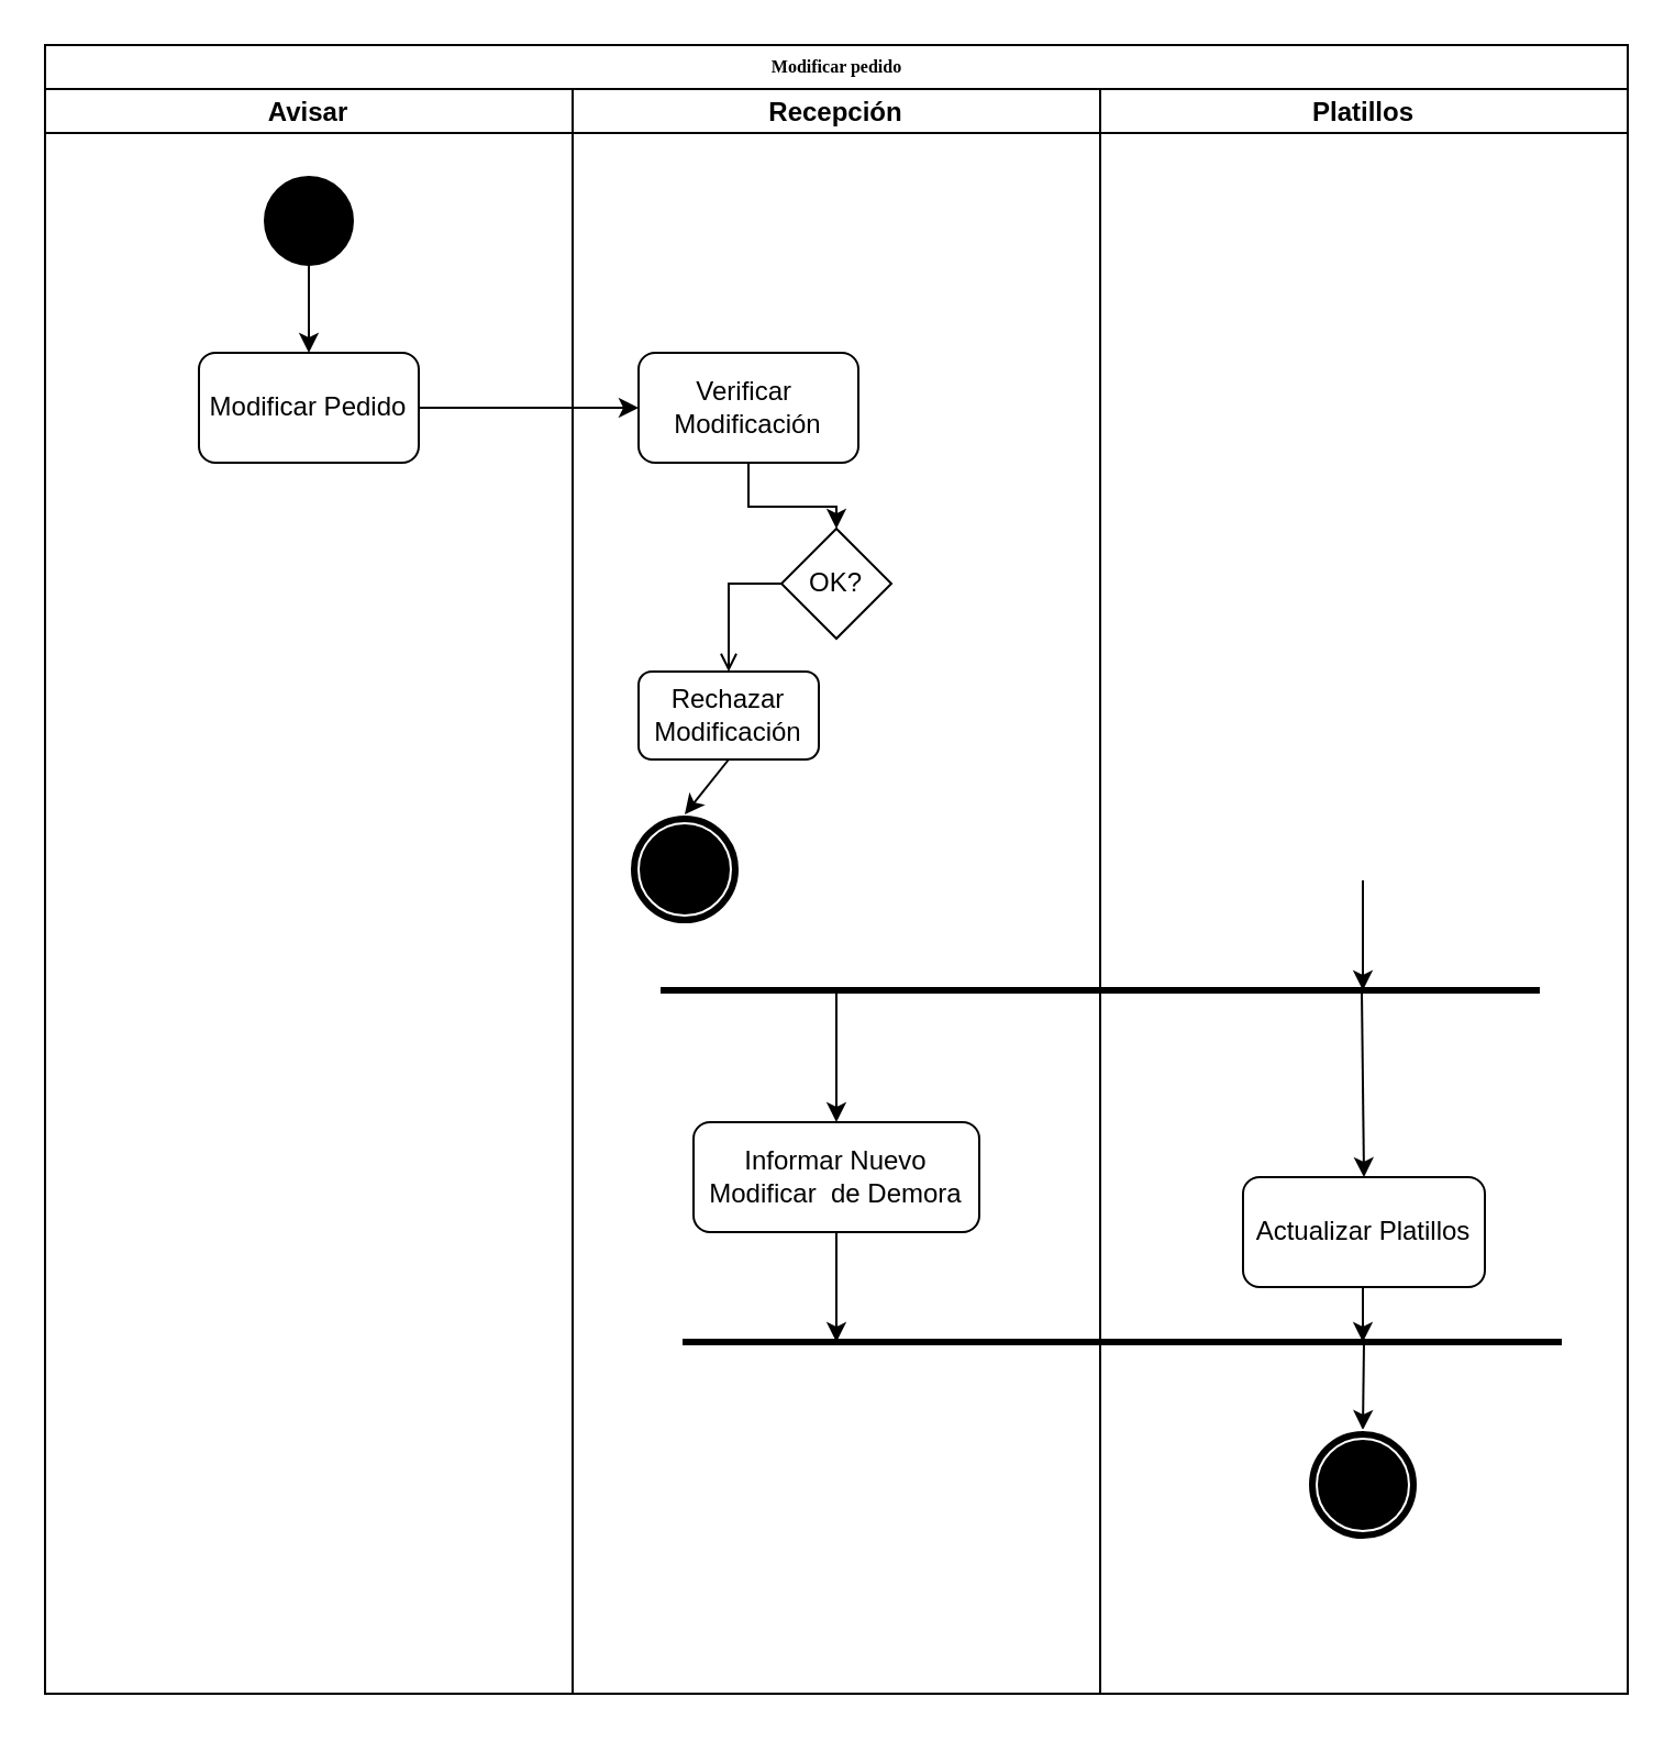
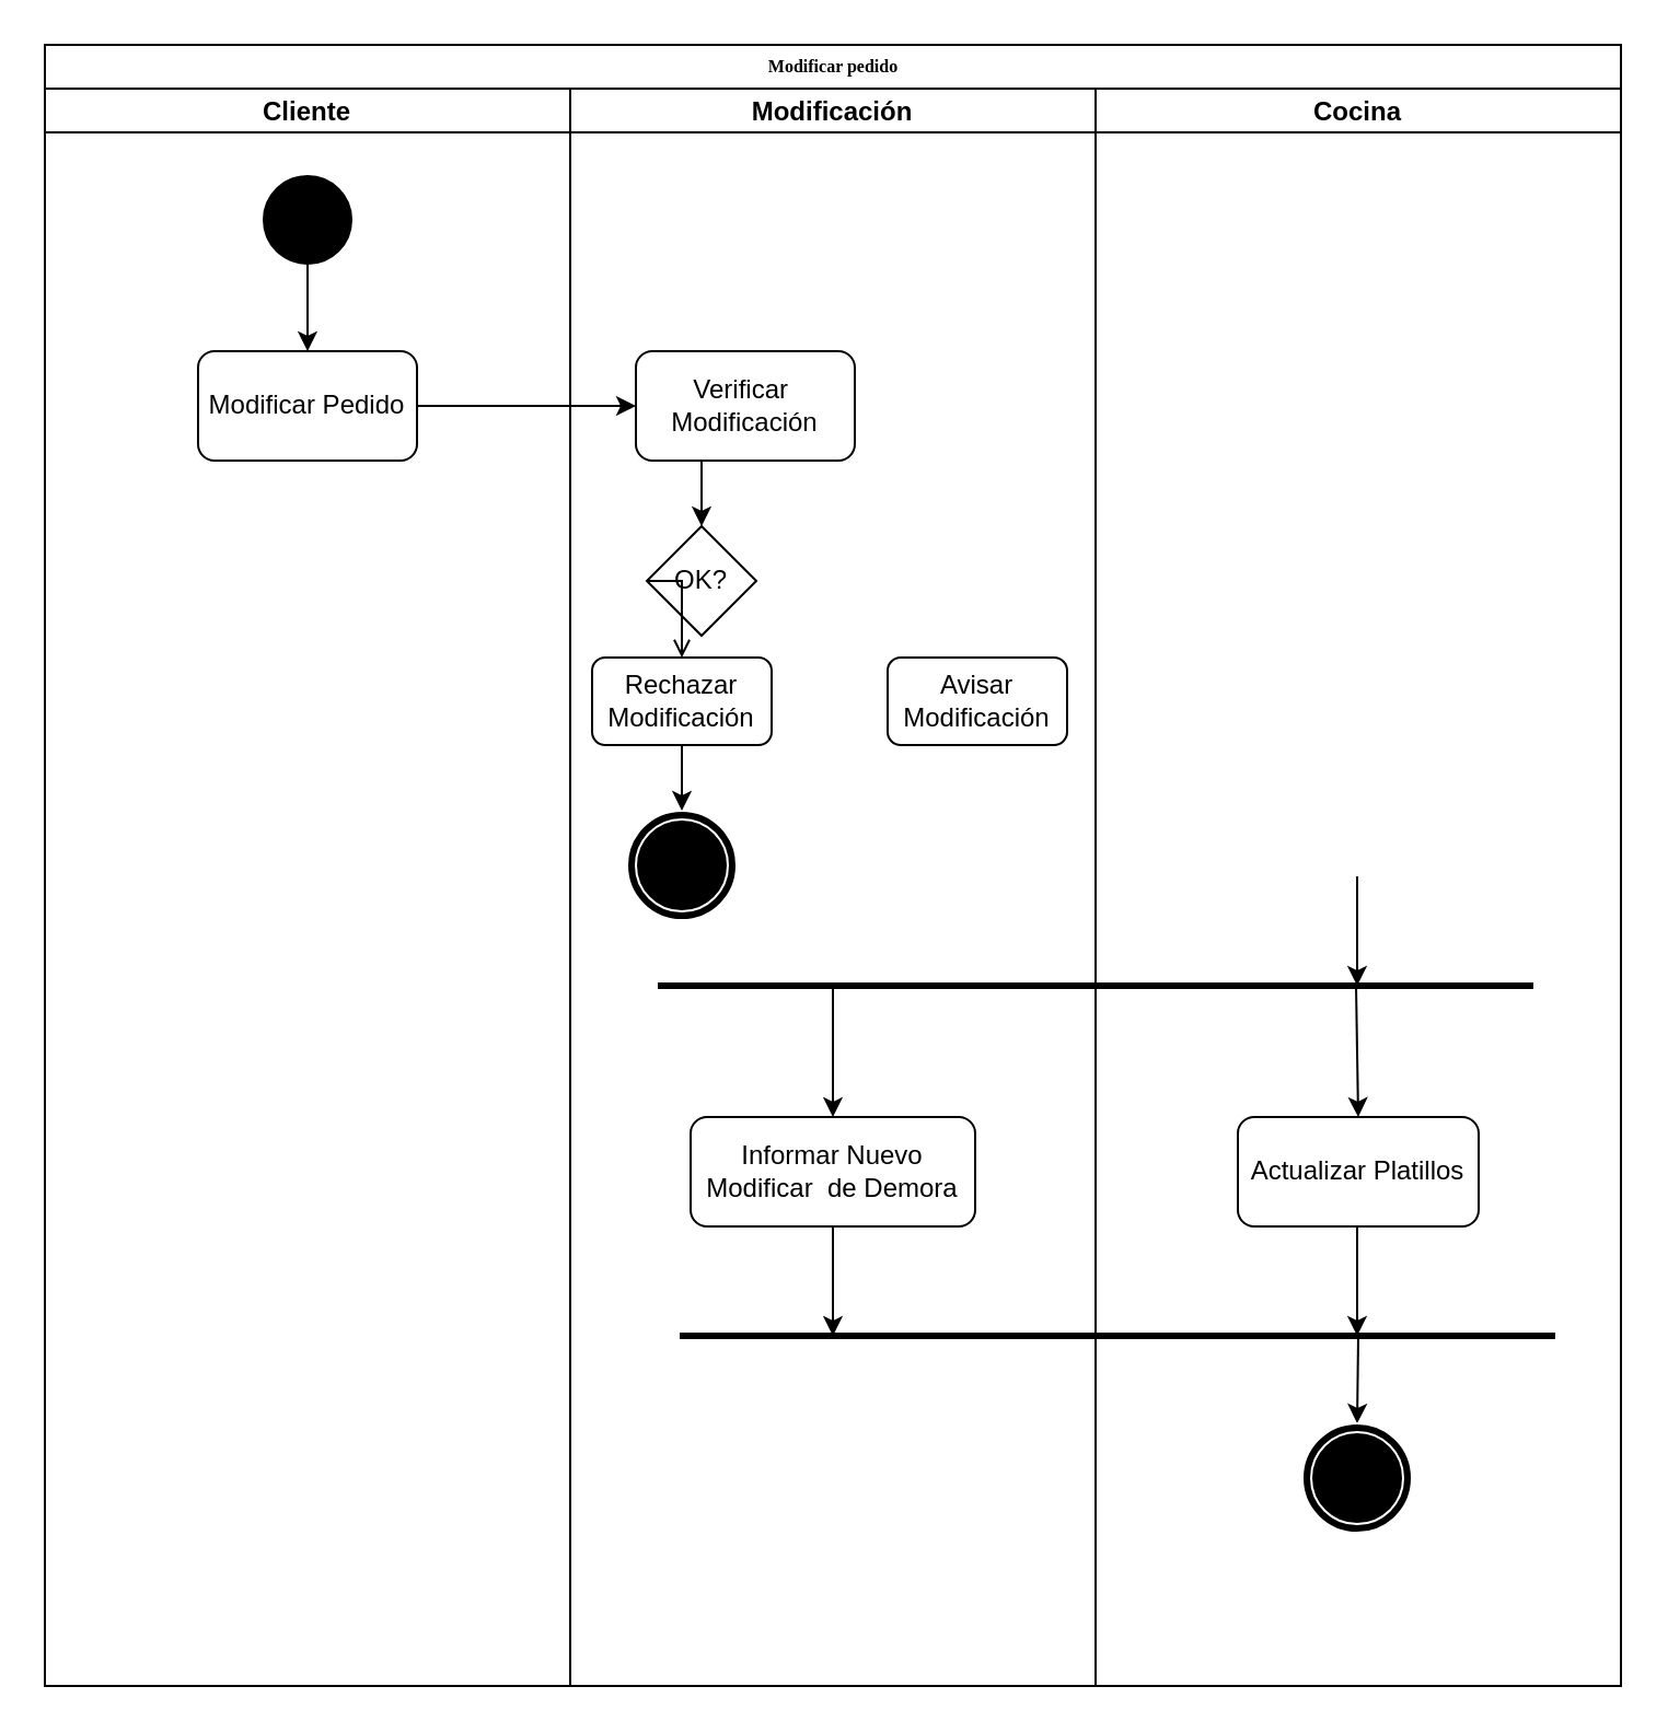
  <mxCell id="0" />
  <mxCell id="1" parent="0" />
  <mxCell id="2" value="Modificar pedido" style="swimlane;html=1;childLayout=stackLayout;startSize=20;rounded=0;shadow=0;labelBackgroundColor=none;strokeWidth=1;fontFamily=Verdana;fontSize=8;align=center;" parent="1" vertex="1"><mxGeometry x="20" y="20" width="720" height="750" as="geometry" /></mxCell>
- <mxCell id="3" value="Avisar" style="swimlane;startSize=20;" parent="2" vertex="1"><mxGeometry y="20" width="240" height="730" as="geometry" /></mxCell>
+ <mxCell id="3" value="Cliente" style="swimlane;startSize=20;" parent="2" vertex="1"><mxGeometry y="20" width="240" height="730" as="geometry" /></mxCell>
  <mxCell id="4" style="edgeStyle=orthogonalEdgeStyle;rounded=0;orthogonalLoop=1;jettySize=auto;html=1;exitX=0.5;exitY=1;exitDx=0;exitDy=0;exitPerimeter=0;entryX=0.5;entryY=0;entryDx=0;entryDy=0;" parent="3" source="5" target="6" edge="1"><mxGeometry relative="1" as="geometry" /></mxCell>
  <mxCell id="5" value="" style="verticalLabelPosition=bottom;verticalAlign=top;html=1;shape=mxgraph.flowchart.on-page_reference;fillColor=#000000;" parent="3" vertex="1"><mxGeometry x="100" y="40" width="40" height="40" as="geometry" /></mxCell>
  <mxCell id="6" value="Modificar Pedido" style="rounded=1;whiteSpace=wrap;html=1;fillColor=#FFFFFF;" parent="3" vertex="1"><mxGeometry x="70" y="120" width="100" height="50" as="geometry" /></mxCell>
- <mxCell id="7" value="Recepción" style="swimlane;startSize=20;" parent="2" vertex="1"><mxGeometry x="240" y="20" width="240" height="730" as="geometry" /></mxCell>
+ <mxCell id="7" value="Modificación" style="swimlane;startSize=20;" parent="2" vertex="1"><mxGeometry x="240" y="20" width="240" height="730" as="geometry" /></mxCell>
  <mxCell id="8" style="edgeStyle=orthogonalEdgeStyle;rounded=0;orthogonalLoop=1;jettySize=auto;html=1;exitX=0.5;exitY=1;exitDx=0;exitDy=0;entryX=0.5;entryY=0;entryDx=0;entryDy=0;" parent="7" source="13" target="12" edge="1"><mxGeometry relative="1" as="geometry" /></mxCell>
- <mxCell id="9" value="Rechazar Modificación" style="rounded=1;whiteSpace=wrap;html=1;fillColor=#FFFFFF;" parent="7" vertex="1"><mxGeometry x="30" y="265" width="82" height="40" as="geometry" /></mxCell>
+ <mxCell id="9" value="Rechazar Modificación" style="rounded=1;whiteSpace=wrap;html=1;fillColor=#FFFFFF;" parent="7" vertex="1"><mxGeometry x="10" y="260" width="82" height="40" as="geometry" /></mxCell>
  <mxCell id="10" value="" style="endArrow=none;html=1;strokeColor=#000000;strokeWidth=3;" parent="7" edge="1"><mxGeometry width="50" height="50" relative="1" as="geometry"><mxPoint x="40" y="410" as="sourcePoint" /><mxPoint x="440" y="410" as="targetPoint" /><Array as="points" /></mxGeometry></mxCell>
  <mxCell id="11" value="" style="ellipse;shape=doubleEllipse;whiteSpace=wrap;html=1;aspect=fixed;fillColor=#000000;strokeColor=#FFFFFF;" parent="7" vertex="1"><mxGeometry x="26" y="330" width="50" height="50" as="geometry" /></mxCell>
- <mxCell id="12" value="OK?" style="rhombus;whiteSpace=wrap;html=1;fillColor=#FFFFFF;" parent="7" vertex="1"><mxGeometry x="95" y="200" width="50" height="50" as="geometry" /></mxCell>
+ <mxCell id="12" value="OK?" style="rhombus;whiteSpace=wrap;html=1;fillColor=#FFFFFF;" parent="7" vertex="1"><mxGeometry x="35" y="200" width="50" height="50" as="geometry" /></mxCell>
  <mxCell id="13" value="Verificar&amp;nbsp; Modificación" style="rounded=1;whiteSpace=wrap;html=1;fillColor=#FFFFFF;" parent="7" vertex="1"><mxGeometry x="30" y="120" width="100" height="50" as="geometry" /></mxCell>
  <mxCell id="14" value="Informar Nuevo &lt;br&gt;Modificar&amp;nbsp; de Demora" style="rounded=1;whiteSpace=wrap;html=1;fillColor=#FFFFFF;" parent="7" vertex="1"><mxGeometry x="55" y="470" width="130" height="50" as="geometry" /></mxCell>
+ <mxCell id="15" value="Avisar Modificación" style="rounded=1;whiteSpace=wrap;html=1;fillColor=#FFFFFF;" parent="7" vertex="1"><mxGeometry x="145" y="260" width="82" height="40" as="geometry" /></mxCell>
  <mxCell id="16" style="edgeStyle=orthogonalEdgeStyle;rounded=0;orthogonalLoop=1;jettySize=auto;html=1;exitX=0;exitY=0.5;exitDx=0;exitDy=0;entryX=0.5;entryY=0;entryDx=0;entryDy=0;endArrow=open;" parent="7" source="12" target="9" edge="1"><mxGeometry relative="1" as="geometry"><mxPoint y="260" as="targetPoint" /></mxGeometry></mxCell>
  <mxCell id="17" value="" style="endArrow=classic;html=1;strokeColor=#000000;strokeWidth=1;exitX=0.5;exitY=1;exitDx=0;exitDy=0;entryX=0.5;entryY=0;entryDx=0;entryDy=0;" parent="7" source="9" target="11" edge="1"><mxGeometry width="50" height="50" relative="1" as="geometry"><mxPoint x="220" y="490" as="sourcePoint" /><mxPoint x="270" y="440" as="targetPoint" /></mxGeometry></mxCell>
  <mxCell id="18" value="" style="endArrow=none;html=1;strokeColor=#000000;strokeWidth=3;" parent="7" edge="1"><mxGeometry width="50" height="50" relative="1" as="geometry"><mxPoint x="50" y="570" as="sourcePoint" /><mxPoint x="450" y="570" as="targetPoint" /><Array as="points"><mxPoint x="340" y="570" /></Array></mxGeometry></mxCell>
  <mxCell id="19" style="edgeStyle=orthogonalEdgeStyle;rounded=0;orthogonalLoop=1;jettySize=auto;html=1;exitX=1;exitY=0.5;exitDx=0;exitDy=0;entryX=0;entryY=0.5;entryDx=0;entryDy=0;" parent="2" source="6" target="13" edge="1"><mxGeometry relative="1" as="geometry" /></mxCell>
- <mxCell id="20" value="Platillos" style="swimlane;startSize=20;" parent="2" vertex="1"><mxGeometry x="480" y="20" width="240" height="730" as="geometry" /></mxCell>
+ <mxCell id="20" value="Cocina" style="swimlane;startSize=20;" parent="2" vertex="1"><mxGeometry x="480" y="20" width="240" height="730" as="geometry" /></mxCell>
  <mxCell id="21" value="" style="endArrow=classic;html=1;strokeColor=#000000;strokeWidth=1;exitX=0.5;exitY=1;exitDx=0;exitDy=0;" parent="20" edge="1"><mxGeometry width="50" height="50" relative="1" as="geometry"><mxPoint x="119.5" y="520" as="sourcePoint" /><mxPoint x="119.5" y="570" as="targetPoint" /></mxGeometry></mxCell>
  <mxCell id="22" value="" style="endArrow=classic;html=1;strokeColor=#000000;strokeWidth=1;entryX=0.5;entryY=0;entryDx=0;entryDy=0;" parent="20" edge="1"><mxGeometry width="50" height="50" relative="1" as="geometry"><mxPoint x="119.5" y="360" as="sourcePoint" /><mxPoint x="119.5" y="410" as="targetPoint" /></mxGeometry></mxCell>
- <mxCell id="23" value="Actualizar Platillos" style="rounded=1;whiteSpace=wrap;html=1;fillColor=#FFFFFF;" parent="20" vertex="1"><mxGeometry x="65" y="495" width="110" height="50" as="geometry" /></mxCell>
+ <mxCell id="23" value="Actualizar Platillos" style="rounded=1;whiteSpace=wrap;html=1;fillColor=#FFFFFF;" parent="20" vertex="1"><mxGeometry x="65" y="470" width="110" height="50" as="geometry" /></mxCell>
  <mxCell id="24" value="" style="endArrow=classic;html=1;strokeColor=#000000;strokeWidth=1;" parent="20" target="25" edge="1"><mxGeometry width="50" height="50" relative="1" as="geometry"><mxPoint x="120" y="570" as="sourcePoint" /><mxPoint x="194" y="725" as="targetPoint" /></mxGeometry></mxCell>
  <mxCell id="25" value="" style="ellipse;shape=doubleEllipse;whiteSpace=wrap;html=1;aspect=fixed;fillColor=#000000;strokeColor=#FFFFFF;" parent="20" vertex="1"><mxGeometry x="94.5" y="610" width="50" height="50" as="geometry" /></mxCell>
  <mxCell id="26" value="" style="endArrow=classic;html=1;strokeColor=#000000;strokeWidth=1;entryX=0.5;entryY=0;entryDx=0;entryDy=0;" parent="1" target="14" edge="1"><mxGeometry width="50" height="50" relative="1" as="geometry"><mxPoint x="380" y="450" as="sourcePoint" /><mxPoint x="580" y="430" as="targetPoint" /></mxGeometry></mxCell>
  <mxCell id="27" value="" style="endArrow=classic;html=1;strokeColor=#000000;strokeWidth=1;entryX=0.5;entryY=0;entryDx=0;entryDy=0;" parent="1" target="23" edge="1"><mxGeometry width="50" height="50" relative="1" as="geometry"><mxPoint x="619" y="450" as="sourcePoint" /><mxPoint x="580" y="430" as="targetPoint" /></mxGeometry></mxCell>
  <mxCell id="28" value="" style="endArrow=classic;html=1;strokeColor=#000000;strokeWidth=1;exitX=0.5;exitY=1;exitDx=0;exitDy=0;" parent="1" source="14" edge="1"><mxGeometry width="50" height="50" relative="1" as="geometry"><mxPoint x="400" y="570" as="sourcePoint" /><mxPoint x="380" y="610" as="targetPoint" /></mxGeometry></mxCell>
